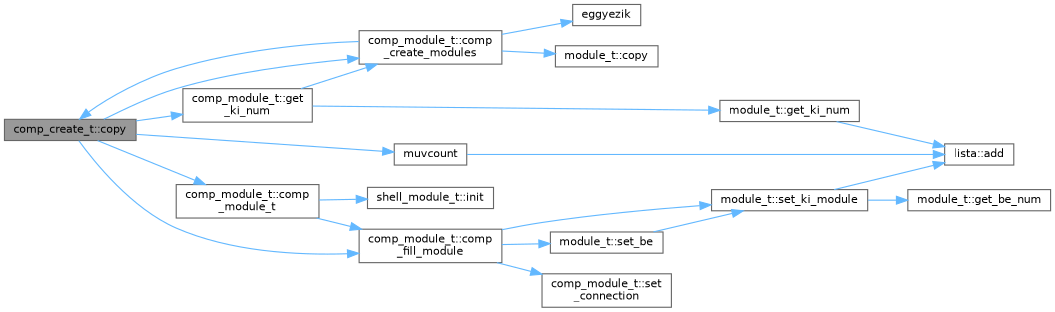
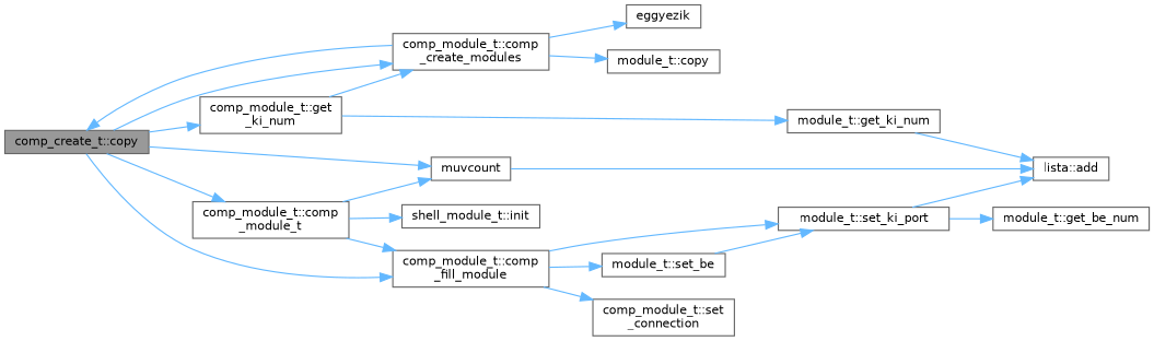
  digraph {
    rankdir=LR
    node [color=grey40 fillcolor=white fontname=Helvetica fontsize=10 shape=box style=filled]
    edge [color=steelblue1 fontname=Helvetica fontsize=10 labelfontname=Helvetica labelfontsize=10 style=solid]
    n1 [color=gray40 fillcolor=grey60 fontcolor=black height=0.2 label="comp_create_t::copy" width=0.4]
    n2 [height=0.2 label="comp_module_t::comp\l_create_modules" width=0.4]
    n3 [height=0.2 label="comp_module_t::comp\l_fill_module" width=0.4]
    n4 [height=0.2 label="comp_module_t::comp\l_module_t" width=0.4]
    n5 [height=0.2 label=muvcount width=0.4]
    n6 [height=0.2 label="comp_module_t::get\l_ki_num" width=0.4]
    n7 [height=0.2 label="module_t::copy" width=0.4]
    n8 [height=0.2 label=eggyezik width=0.4]
    n9 [height=0.2 label="module_t::set_be" width=0.4]
    n10 [height=0.2 label="comp_module_t::set\l_connection" width=0.4]
-   n11 [height=0.2 label="module_t::set_ki_module" width=0.4]
+   n11 [height=0.2 label="module_t::set_ki_port" width=0.4]
    n12 [height=0.2 label="shell_module_t::init" width=0.4]
    n13 [height=0.2 label="lista::add" width=0.4]
    n14 [height=0.2 label="module_t::get_ki_num" width=0.4]
    n15 [height=0.2 label="module_t::get_be_num" width=0.4]
    n1 -> n2
    n1 -> n3
    n1 -> n4
    n1 -> n5
    n1 -> n6
    n2 -> n1
    n2 -> n7
    n2 -> n8
    n3 -> n9
    n3 -> n10
    n3 -> n11
    n4 -> n3
+   n4 -> n5
    n4 -> n12
    n5 -> n13
    n6 -> n2
    n6 -> n14
    n9 -> n11
    n11 -> n13
    n11 -> n15
    n14 -> n13
  }
